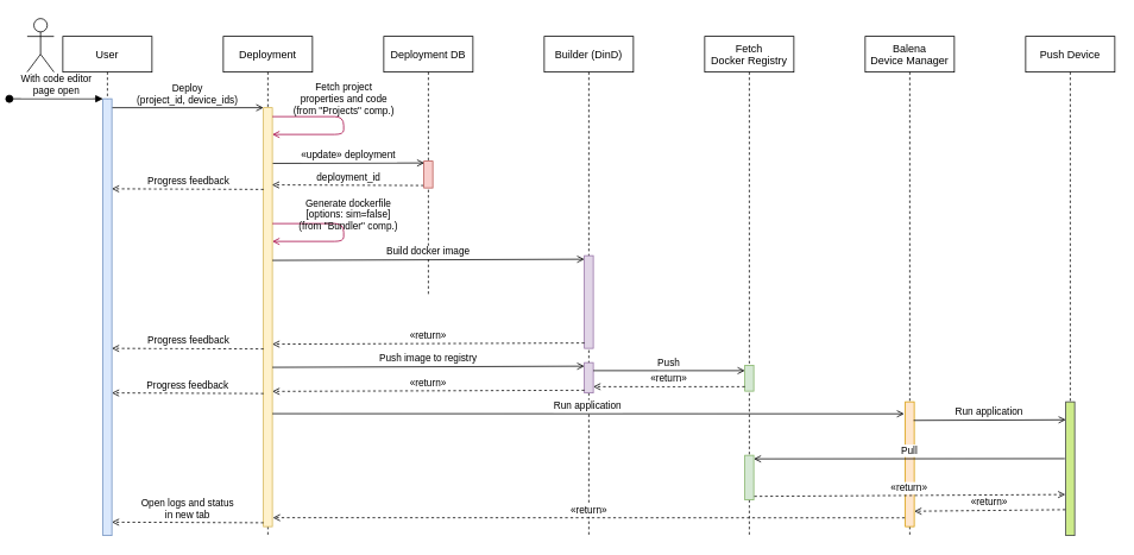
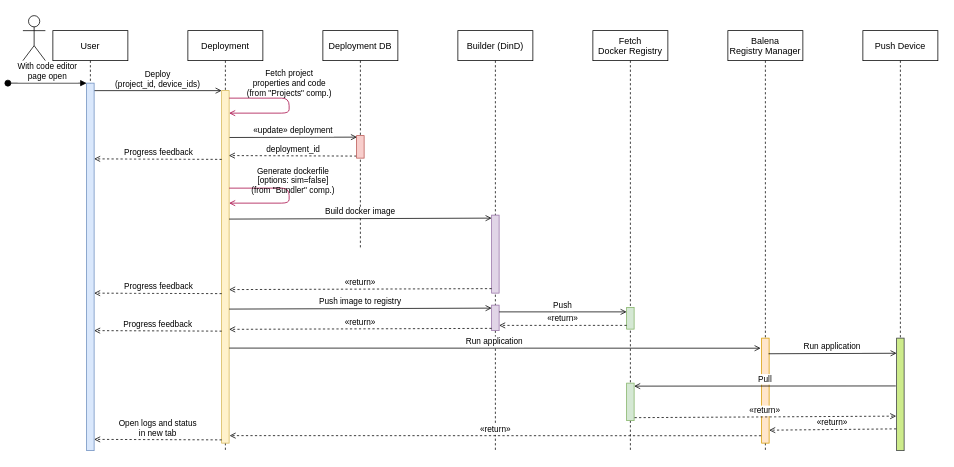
  <mxCell id="0" />
  <mxCell id="1" parent="0" />
  <mxCell id="2" value="User" style="shape=umlLifeline;perimeter=lifelinePerimeter;container=1;collapsible=0;recursiveResize=0;rounded=0;shadow=0;strokeWidth=1;" parent="1" vertex="1"><mxGeometry x="60" y="40" width="100" height="560" as="geometry" /></mxCell>
  <mxCell id="3" value="With code editor&#10;page open" style="verticalAlign=bottom;startArrow=oval;endArrow=block;startSize=8;shadow=0;strokeWidth=1;" parent="2" edge="1"><mxGeometry relative="1" as="geometry"><mxPoint x="-60" y="70" as="sourcePoint" /><mxPoint x="45" y="70" as="targetPoint" /></mxGeometry></mxCell>
  <mxCell id="4" value="Deployment" style="shape=umlLifeline;perimeter=lifelinePerimeter;container=1;collapsible=0;recursiveResize=0;rounded=0;shadow=0;strokeWidth=1;" parent="1" vertex="1"><mxGeometry x="240" y="40" width="100" height="560" as="geometry" /></mxCell>
  <mxCell id="5" value="" style="points=[];perimeter=orthogonalPerimeter;rounded=0;shadow=0;strokeWidth=1;fillColor=#fff2cc;strokeColor=#d6b656;" parent="4" vertex="1"><mxGeometry x="45" y="80" width="10" height="470" as="geometry" /></mxCell>
  <mxCell id="6" value="Deploy&#10;(project_id, device_ids)" style="verticalAlign=bottom;endArrow=open;entryX=0;entryY=0;shadow=0;strokeWidth=1;endFill=0;" parent="1" target="5" edge="1"><mxGeometry relative="1" as="geometry"><mxPoint x="115" y="120" as="sourcePoint" /></mxGeometry></mxCell>
  <mxCell id="7" value="Deployment DB" style="shape=umlLifeline;perimeter=lifelinePerimeter;container=1;collapsible=0;recursiveResize=0;rounded=0;shadow=0;strokeWidth=1;" parent="1" vertex="1"><mxGeometry x="420" y="40" width="100" height="290" as="geometry" /></mxCell>
  <mxCell id="8" value="Builder (DinD)" style="shape=umlLifeline;perimeter=lifelinePerimeter;container=1;collapsible=0;recursiveResize=0;rounded=0;shadow=0;strokeWidth=1;" parent="1" vertex="1"><mxGeometry x="600" y="40" width="100" height="560" as="geometry" /></mxCell>
  <mxCell id="9" value="" style="points=[];perimeter=orthogonalPerimeter;rounded=0;shadow=0;strokeWidth=1;fillColor=#e1d5e7;strokeColor=#9673a6;" parent="8" vertex="1"><mxGeometry x="45" y="246" width="10" height="104" as="geometry" /></mxCell>
  <mxCell id="10" value="" style="points=[];perimeter=orthogonalPerimeter;rounded=0;shadow=0;strokeWidth=1;fillColor=#e1d5e7;strokeColor=#9673a6;" parent="8" vertex="1"><mxGeometry x="45" y="366" width="10" height="34" as="geometry" /></mxCell>
  <mxCell id="11" value="deployment_id" style="verticalAlign=bottom;endArrow=open;shadow=0;strokeWidth=1;endFill=0;entryX=0.968;entryY=0.02;entryDx=0;entryDy=0;entryPerimeter=0;exitX=-0.016;exitY=0.258;exitDx=0;exitDy=0;exitPerimeter=0;dashed=1;" parent="1" edge="1"><mxGeometry x="-0.007" relative="1" as="geometry"><mxPoint x="464.84" y="207.28" as="sourcePoint" /><mxPoint x="294.68" y="206.6" as="targetPoint" /><mxPoint as="offset" /></mxGeometry></mxCell>
  <mxCell id="12" value="Push" style="verticalAlign=bottom;endArrow=open;entryX=0;entryY=0;shadow=0;strokeWidth=1;endFill=0;" parent="1" edge="1"><mxGeometry relative="1" as="geometry"><mxPoint x="655" y="415" as="sourcePoint" /><mxPoint x="825" y="415" as="targetPoint" /></mxGeometry></mxCell>
  <mxCell id="13" value="Fetch project&lt;br&gt;properties and code&lt;br&gt;(from &quot;Projects&quot; comp.)" style="endArrow=open;html=1;shadow=0;labelBackgroundColor=none;edgeStyle=orthogonalEdgeStyle;endFill=0;fillColor=#d80073;strokeColor=#A50040;" parent="1" edge="1"><mxGeometry x="-0.111" y="-20" width="50" height="50" relative="1" as="geometry"><mxPoint x="295" y="130" as="sourcePoint" /><mxPoint x="295" y="150" as="targetPoint" /><Array as="points"><mxPoint x="375" y="130" /><mxPoint x="375" y="150" /></Array><mxPoint x="20" y="-20" as="offset" /></mxGeometry></mxCell>
  <mxCell id="14" value="" style="points=[];perimeter=orthogonalPerimeter;rounded=0;shadow=0;strokeWidth=1;fillColor=#dae8fc;strokeColor=#6c8ebf;" parent="1" vertex="1"><mxGeometry x="105" y="110" width="10" height="490" as="geometry" /></mxCell>
  <mxCell id="15" value="" style="shape=umlActor;verticalLabelPosition=bottom;verticalAlign=top;html=1;strokeColor=#000000;" parent="1" vertex="1"><mxGeometry x="20" y="20" width="30" height="60" as="geometry" /></mxCell>
  <mxCell id="16" value="Fetch&#10;Docker Registry" style="shape=umlLifeline;perimeter=lifelinePerimeter;container=1;collapsible=0;recursiveResize=0;rounded=0;shadow=0;strokeWidth=1;" parent="1" vertex="1"><mxGeometry x="780" y="40" width="100" height="560" as="geometry" /></mxCell>
  <mxCell id="17" value="" style="points=[];perimeter=orthogonalPerimeter;rounded=0;shadow=0;strokeWidth=1;fillColor=#d5e8d4;strokeColor=#82b366;" parent="16" vertex="1"><mxGeometry x="45" y="369" width="10" height="29" as="geometry" /></mxCell>
  <mxCell id="18" value="«update» deployment" style="verticalAlign=bottom;endArrow=open;shadow=0;strokeWidth=1;endFill=0;entryX=0.047;entryY=0.05;entryDx=0;entryDy=0;entryPerimeter=0;exitX=1.056;exitY=0.981;exitDx=0;exitDy=0;exitPerimeter=0;" parent="1" edge="1"><mxGeometry relative="1" as="geometry"><mxPoint x="295.56" y="182.48" as="sourcePoint" /><mxPoint x="465.47" y="182" as="targetPoint" /></mxGeometry></mxCell>
  <mxCell id="19" value="" style="points=[];perimeter=orthogonalPerimeter;rounded=0;shadow=0;strokeWidth=1;fillColor=#f8cecc;strokeColor=#b85450;" parent="1" vertex="1"><mxGeometry x="465" y="180" width="10" height="30" as="geometry" /></mxCell>
  <mxCell id="20" value="Progress feedback" style="verticalAlign=bottom;endArrow=open;shadow=0;strokeWidth=1;endFill=0;entryX=0.968;entryY=0.02;entryDx=0;entryDy=0;entryPerimeter=0;exitX=-0.016;exitY=0.258;exitDx=0;exitDy=0;exitPerimeter=0;dashed=1;" parent="1" edge="1"><mxGeometry x="-0.007" relative="1" as="geometry"><mxPoint x="285.16" y="211.68" as="sourcePoint" /><mxPoint x="115" y="211" as="targetPoint" /><mxPoint as="offset" /></mxGeometry></mxCell>
  <mxCell id="21" value="Build docker image" style="verticalAlign=bottom;endArrow=open;shadow=0;strokeWidth=1;endFill=0;exitX=1.056;exitY=0.981;exitDx=0;exitDy=0;exitPerimeter=0;entryX=0.013;entryY=0.073;entryDx=0;entryDy=0;entryPerimeter=0;" parent="1" edge="1"><mxGeometry relative="1" as="geometry"><mxPoint x="294.98" y="291.29" as="sourcePoint" /><mxPoint x="645.02" y="290" as="targetPoint" /></mxGeometry></mxCell>
  <mxCell id="22" value="Generate dockerfile&lt;br&gt;[options: sim=false]&lt;br&gt;(from &quot;Bundler&quot; comp.)" style="endArrow=open;html=1;shadow=0;edgeStyle=orthogonalEdgeStyle;endFill=0;labelBackgroundColor=none;fillColor=#d80073;strokeColor=#A50040;" parent="1" edge="1"><mxGeometry x="-0.111" y="11" width="50" height="50" relative="1" as="geometry"><mxPoint x="295" y="250" as="sourcePoint" /><mxPoint x="295" y="270" as="targetPoint" /><Array as="points"><mxPoint x="375" y="250" /><mxPoint x="375" y="270" /></Array><mxPoint x="-6" y="-10" as="offset" /></mxGeometry></mxCell>
  <mxCell id="23" value="«return»" style="verticalAlign=bottom;endArrow=open;shadow=0;strokeWidth=1;endFill=0;exitX=1.056;exitY=0.981;exitDx=0;exitDy=0;exitPerimeter=0;entryX=0.013;entryY=0.073;entryDx=0;entryDy=0;entryPerimeter=0;dashed=1;" parent="1" edge="1"><mxGeometry relative="1" as="geometry"><mxPoint x="645.02" y="384" as="sourcePoint" /><mxPoint x="294.98" y="385.29" as="targetPoint" /></mxGeometry></mxCell>
  <mxCell id="24" value="Progress feedback" style="verticalAlign=bottom;endArrow=open;shadow=0;strokeWidth=1;endFill=0;entryX=0.968;entryY=0.02;entryDx=0;entryDy=0;entryPerimeter=0;exitX=-0.016;exitY=0.258;exitDx=0;exitDy=0;exitPerimeter=0;dashed=1;" parent="1" edge="1"><mxGeometry x="-0.007" relative="1" as="geometry"><mxPoint x="285.16" y="390.68" as="sourcePoint" /><mxPoint x="115" y="390" as="targetPoint" /><mxPoint as="offset" /></mxGeometry></mxCell>
  <mxCell id="25" value="Push image to registry" style="verticalAlign=bottom;endArrow=open;shadow=0;strokeWidth=1;endFill=0;exitX=1.056;exitY=0.981;exitDx=0;exitDy=0;exitPerimeter=0;entryX=0.013;entryY=0.073;entryDx=0;entryDy=0;entryPerimeter=0;" parent="1" edge="1"><mxGeometry relative="1" as="geometry"><mxPoint x="294.98" y="411.29" as="sourcePoint" /><mxPoint x="645.02" y="410" as="targetPoint" /></mxGeometry></mxCell>
  <mxCell id="26" value="«return»" style="verticalAlign=bottom;endArrow=open;entryX=0;entryY=0;shadow=0;strokeWidth=1;endFill=0;dashed=1;" parent="1" edge="1"><mxGeometry relative="1" as="geometry"><mxPoint x="825" y="433" as="sourcePoint" /><mxPoint x="655" y="433" as="targetPoint" /></mxGeometry></mxCell>
  <mxCell id="27" value="«return»" style="verticalAlign=bottom;endArrow=open;shadow=0;strokeWidth=1;endFill=0;exitX=1.056;exitY=0.981;exitDx=0;exitDy=0;exitPerimeter=0;entryX=0.013;entryY=0.073;entryDx=0;entryDy=0;entryPerimeter=0;dashed=1;" parent="1" edge="1"><mxGeometry relative="1" as="geometry"><mxPoint x="645.02" y="437" as="sourcePoint" /><mxPoint x="294.98" y="438.29" as="targetPoint" /></mxGeometry></mxCell>
- <mxCell id="28" value="Balena&#10;Device Manager" style="shape=umlLifeline;perimeter=lifelinePerimeter;container=1;collapsible=0;recursiveResize=0;rounded=0;shadow=0;strokeWidth=1;" parent="1" vertex="1"><mxGeometry x="960" y="40" width="100" height="560" as="geometry" /></mxCell>
+ <mxCell id="28" value="Balena&#10;Registry Manager" style="shape=umlLifeline;perimeter=lifelinePerimeter;container=1;collapsible=0;recursiveResize=0;rounded=0;shadow=0;strokeWidth=1;" parent="1" vertex="1"><mxGeometry x="960" y="40" width="100" height="560" as="geometry" /></mxCell>
  <mxCell id="29" value="" style="points=[];perimeter=orthogonalPerimeter;rounded=0;shadow=0;strokeWidth=1;fillColor=#ffe6cc;strokeColor=#d79b00;" parent="28" vertex="1"><mxGeometry x="45" y="410" width="10" height="140" as="geometry" /></mxCell>
  <mxCell id="30" value="Run application" style="verticalAlign=bottom;endArrow=open;shadow=0;strokeWidth=1;endFill=0;exitX=1.056;exitY=0.981;exitDx=0;exitDy=0;exitPerimeter=0;entryX=-0.129;entryY=0.192;entryDx=0;entryDy=0;entryPerimeter=0;" parent="1" edge="1"><mxGeometry relative="1" as="geometry"><mxPoint x="294.98" y="463.29" as="sourcePoint" /><mxPoint x="1003.71" y="463.448" as="targetPoint" /></mxGeometry></mxCell>
  <mxCell id="31" value="Progress feedback" style="verticalAlign=bottom;endArrow=open;shadow=0;strokeWidth=1;endFill=0;entryX=0.968;entryY=0.02;entryDx=0;entryDy=0;entryPerimeter=0;exitX=-0.016;exitY=0.258;exitDx=0;exitDy=0;exitPerimeter=0;dashed=1;" parent="1" edge="1"><mxGeometry x="0.001" relative="1" as="geometry"><mxPoint x="285.16" y="440.68" as="sourcePoint" /><mxPoint x="115" y="440" as="targetPoint" /><mxPoint as="offset" /></mxGeometry></mxCell>
  <mxCell id="32" value="" style="points=[];perimeter=orthogonalPerimeter;rounded=0;shadow=0;strokeWidth=1;fillColor=#d5e8d4;strokeColor=#82b366;" parent="1" vertex="1"><mxGeometry x="825" y="510" width="10" height="50" as="geometry" /></mxCell>
  <mxCell id="33" value="«return»" style="verticalAlign=bottom;endArrow=open;shadow=0;strokeWidth=1;endFill=0;exitX=1.056;exitY=0.981;exitDx=0;exitDy=0;exitPerimeter=0;entryX=-0.129;entryY=0.192;entryDx=0;entryDy=0;entryPerimeter=0;dashed=1;" parent="1" edge="1"><mxGeometry relative="1" as="geometry"><mxPoint x="1004.36" y="580.158" as="sourcePoint" /><mxPoint x="295.63" y="580" as="targetPoint" /></mxGeometry></mxCell>
  <mxCell id="34" value="Open logs and status&#10;in new tab" style="verticalAlign=bottom;endArrow=open;shadow=0;strokeWidth=1;endFill=0;entryX=0.968;entryY=0.02;entryDx=0;entryDy=0;entryPerimeter=0;exitX=-0.016;exitY=0.258;exitDx=0;exitDy=0;exitPerimeter=0;dashed=1;" parent="1" edge="1"><mxGeometry x="0.001" relative="1" as="geometry"><mxPoint x="285.16" y="585.68" as="sourcePoint" /><mxPoint x="115" y="585" as="targetPoint" /><mxPoint as="offset" /></mxGeometry></mxCell>
  <mxCell id="35" value="Push Device" style="shape=umlLifeline;perimeter=lifelinePerimeter;container=1;collapsible=0;recursiveResize=0;rounded=0;shadow=0;strokeWidth=1;" parent="1" vertex="1"><mxGeometry x="1140" y="40" width="100" height="560" as="geometry" /></mxCell>
  <mxCell id="36" value="" style="points=[];perimeter=orthogonalPerimeter;rounded=0;shadow=0;strokeWidth=1;fillColor=#cdeb8b;strokeColor=#36393d;" parent="35" vertex="1"><mxGeometry x="45" y="410" width="10" height="150" as="geometry" /></mxCell>
  <mxCell id="37" value="Run application" style="verticalAlign=bottom;endArrow=open;shadow=0;strokeWidth=1;endFill=0;entryX=-0.129;entryY=0.192;entryDx=0;entryDy=0;entryPerimeter=0;exitX=0.928;exitY=0.139;exitDx=0;exitDy=0;exitPerimeter=0;" parent="1" edge="1"><mxGeometry relative="1" as="geometry"><mxPoint x="1014.28" y="470.85" as="sourcePoint" /><mxPoint x="1185" y="470.158" as="targetPoint" /></mxGeometry></mxCell>
  <mxCell id="38" value="Pull" style="verticalAlign=bottom;endArrow=open;entryX=0;entryY=0;shadow=0;strokeWidth=1;endFill=0;exitX=-0.113;exitY=0.425;exitDx=0;exitDy=0;exitPerimeter=0;" parent="1" edge="1"><mxGeometry relative="1" as="geometry"><mxPoint x="1183.87" y="513.75" as="sourcePoint" /><mxPoint x="835" y="514" as="targetPoint" /></mxGeometry></mxCell>
  <mxCell id="39" value="«return»" style="verticalAlign=bottom;endArrow=open;entryX=-0.113;entryY=0.553;shadow=0;strokeWidth=1;endFill=0;dashed=1;entryDx=0;entryDy=0;entryPerimeter=0;" parent="1" edge="1"><mxGeometry relative="1" as="geometry"><mxPoint x="835.57" y="556.05" as="sourcePoint" /><mxPoint x="1184.44" y="554" as="targetPoint" /></mxGeometry></mxCell>
  <mxCell id="40" value="«return»" style="verticalAlign=bottom;endArrow=open;entryX=1.005;entryY=0.891;shadow=0;strokeWidth=1;endFill=0;dashed=1;entryDx=0;entryDy=0;entryPerimeter=0;" parent="1" edge="1"><mxGeometry relative="1" as="geometry"><mxPoint x="1184.44" y="571" as="sourcePoint" /><mxPoint x="1015.05" y="572.74" as="targetPoint" /></mxGeometry></mxCell>
